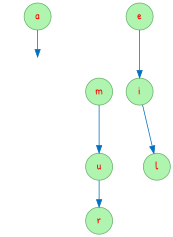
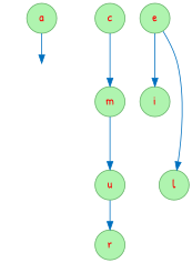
  digraph {
    fontname="Patrick Hand"
    node [color="#66B268" fillcolor="#AFF4AF" fontcolor=red fontname="Patrick Hand" shape=circle style=filled]
    edge [color="#0070BF" fontname="Patrick Hand"]
    n1 [label=a]
    l868693306 [style=invis]
+   n3 [label=c]
    n4 [label=m]
    n5 [label=u]
    n6 [label=e]
    n7 [label=i]
    n8 [label=l]
    n9 [label=r]
    n1 -> l868693306
+   n3 -> n4
    n4 -> n5
    n5 -> n9
    n6 -> n7
-   n7 -> n8
+   n6 -> n8
  }
